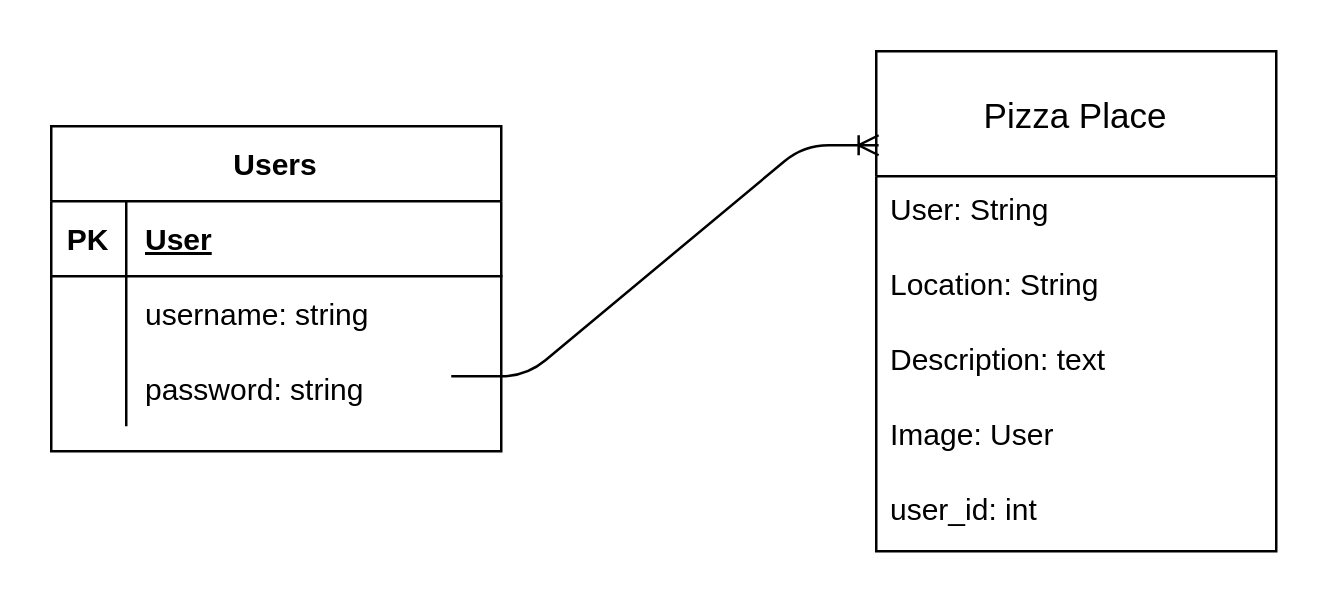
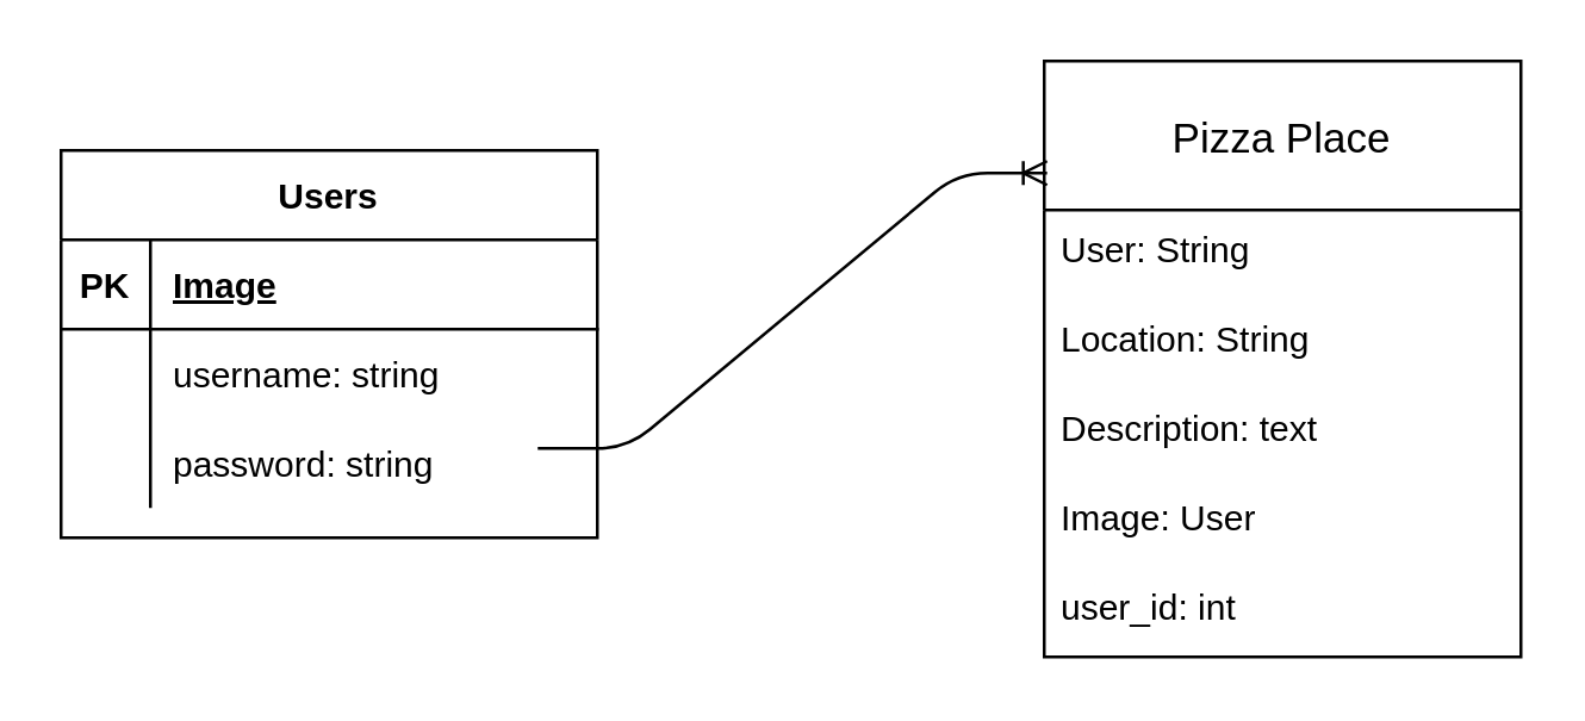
  <mxCell id="0" />
  <mxCell id="1" parent="0" />
  <mxCell id="2" value="Users" style="shape=table;startSize=30;container=1;collapsible=1;childLayout=tableLayout;fixedRows=1;rowLines=0;fontStyle=1;align=center;resizeLast=1;" vertex="1" parent="1"><mxGeometry x="20" y="50" width="180" height="130" as="geometry" /></mxCell>
  <mxCell id="3" value="" style="shape=partialRectangle;collapsible=0;dropTarget=0;pointerEvents=0;fillColor=none;top=0;left=0;bottom=1;right=0;points=[[0,0.5],[1,0.5]];portConstraint=eastwest;" vertex="1" parent="2"><mxGeometry y="30" width="180" height="30" as="geometry" /></mxCell>
  <mxCell id="4" value="PK" style="shape=partialRectangle;connectable=0;fillColor=none;top=0;left=0;bottom=0;right=0;fontStyle=1;overflow=hidden;" vertex="1" parent="3"><mxGeometry width="30" height="30" as="geometry" /></mxCell>
- <mxCell id="5" value="User" style="shape=partialRectangle;connectable=0;fillColor=none;top=0;left=0;bottom=0;right=0;align=left;spacingLeft=6;fontStyle=5;overflow=hidden;" vertex="1" parent="3"><mxGeometry x="30" width="150" height="30" as="geometry" /></mxCell>
+ <mxCell id="5" value="Image" style="shape=partialRectangle;connectable=0;fillColor=none;top=0;left=0;bottom=0;right=0;align=left;spacingLeft=6;fontStyle=5;overflow=hidden;" vertex="1" parent="3"><mxGeometry x="30" width="150" height="30" as="geometry" /></mxCell>
  <mxCell id="6" value="" style="shape=partialRectangle;collapsible=0;dropTarget=0;pointerEvents=0;fillColor=none;top=0;left=0;bottom=0;right=0;points=[[0,0.5],[1,0.5]];portConstraint=eastwest;" vertex="1" parent="2"><mxGeometry y="60" width="180" height="30" as="geometry" /></mxCell>
  <mxCell id="7" value="" style="shape=partialRectangle;connectable=0;fillColor=none;top=0;left=0;bottom=0;right=0;editable=1;overflow=hidden;" vertex="1" parent="6"><mxGeometry width="30" height="30" as="geometry" /></mxCell>
  <mxCell id="8" value="username: string" style="shape=partialRectangle;connectable=0;fillColor=none;top=0;left=0;bottom=0;right=0;align=left;spacingLeft=6;overflow=hidden;" vertex="1" parent="6"><mxGeometry x="30" width="150" height="30" as="geometry" /></mxCell>
  <mxCell id="9" value="" style="shape=partialRectangle;collapsible=0;dropTarget=0;pointerEvents=0;fillColor=none;top=0;left=0;bottom=0;right=0;points=[[0,0.5],[1,0.5]];portConstraint=eastwest;" vertex="1" parent="2"><mxGeometry y="90" width="180" height="30" as="geometry" /></mxCell>
  <mxCell id="10" value="" style="shape=partialRectangle;connectable=0;fillColor=none;top=0;left=0;bottom=0;right=0;editable=1;overflow=hidden;" vertex="1" parent="9"><mxGeometry width="30" height="30" as="geometry" /></mxCell>
  <mxCell id="11" value="password: string" style="shape=partialRectangle;connectable=0;fillColor=none;top=0;left=0;bottom=0;right=0;align=left;spacingLeft=6;overflow=hidden;" vertex="1" parent="9"><mxGeometry x="30" width="150" height="30" as="geometry" /></mxCell>
  <mxCell id="12" value="Pizza Place" style="swimlane;fontStyle=0;childLayout=stackLayout;horizontal=1;startSize=50;horizontalStack=0;resizeParent=1;resizeParentMax=0;resizeLast=0;collapsible=1;marginBottom=0;align=center;fontSize=14;" vertex="1" parent="1"><mxGeometry x="350" y="20" width="160" height="200" as="geometry"><mxRectangle x="280" y="270" width="110" height="26" as="alternateBounds" /></mxGeometry></mxCell>
  <mxCell id="13" value="User: String" style="text;strokeColor=none;fillColor=none;spacingLeft=4;spacingRight=4;overflow=hidden;rotatable=0;points=[[0,0.5],[1,0.5]];portConstraint=eastwest;fontSize=12;" vertex="1" parent="12"><mxGeometry y="50" width="160" height="30" as="geometry" /></mxCell>
  <mxCell id="14" value="Location: String" style="text;strokeColor=none;fillColor=none;spacingLeft=4;spacingRight=4;overflow=hidden;rotatable=0;points=[[0,0.5],[1,0.5]];portConstraint=eastwest;fontSize=12;" vertex="1" parent="12"><mxGeometry y="80" width="160" height="30" as="geometry" /></mxCell>
  <mxCell id="15" value="Description: text&#10;&#10;Image: " style="text;strokeColor=none;fillColor=none;spacingLeft=4;spacingRight=4;overflow=hidden;rotatable=0;points=[[0,0.5],[1,0.5]];portConstraint=eastwest;fontSize=12;" vertex="1" parent="12"><mxGeometry y="110" width="160" height="30" as="geometry" /></mxCell>
  <mxCell id="16" value="Image: User&#10;&#10;" style="text;strokeColor=none;fillColor=none;spacingLeft=4;spacingRight=4;overflow=hidden;rotatable=0;points=[[0,0.5],[1,0.5]];portConstraint=eastwest;fontSize=12;" vertex="1" parent="12"><mxGeometry y="140" width="160" height="30" as="geometry" /></mxCell>
  <mxCell id="17" value="user_id: int" style="text;strokeColor=none;fillColor=none;spacingLeft=4;spacingRight=4;overflow=hidden;rotatable=0;points=[[0,0.5],[1,0.5]];portConstraint=eastwest;fontSize=12;" vertex="1" parent="12"><mxGeometry y="170" width="160" height="30" as="geometry" /></mxCell>
  <mxCell id="18" value="" style="edgeStyle=entityRelationEdgeStyle;fontSize=12;html=1;endArrow=ERoneToMany;entryX=0.006;entryY=0.188;entryDx=0;entryDy=0;entryPerimeter=0;" edge="1" parent="1" target="12"><mxGeometry width="100" height="100" relative="1" as="geometry"><mxPoint x="180" y="150" as="sourcePoint" /><mxPoint x="280" y="50" as="targetPoint" /></mxGeometry></mxCell>
